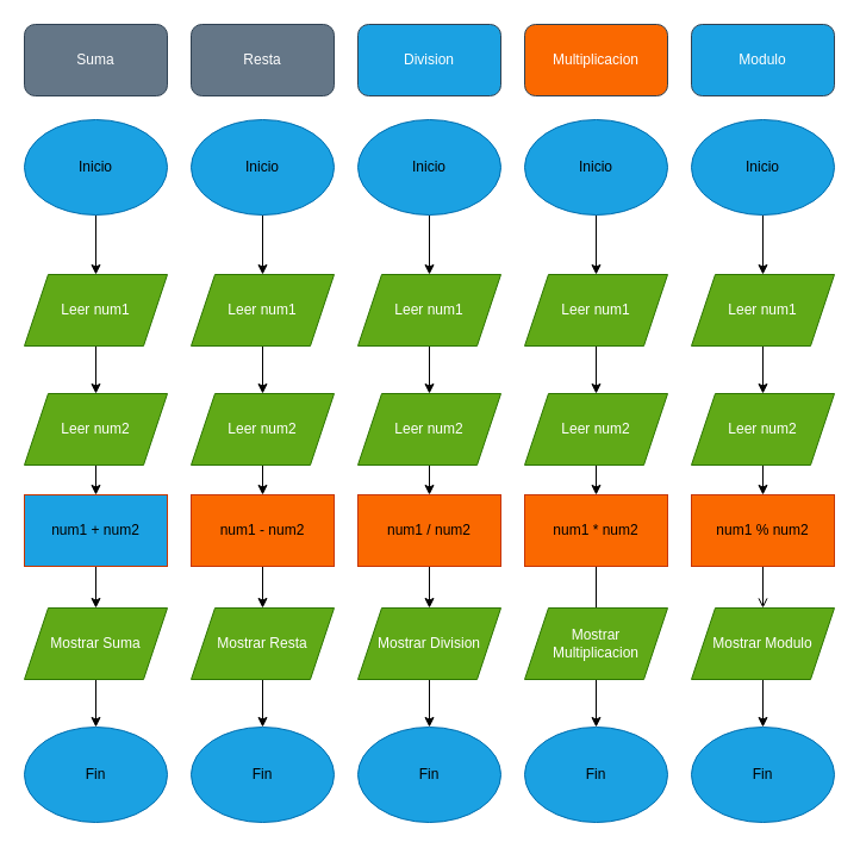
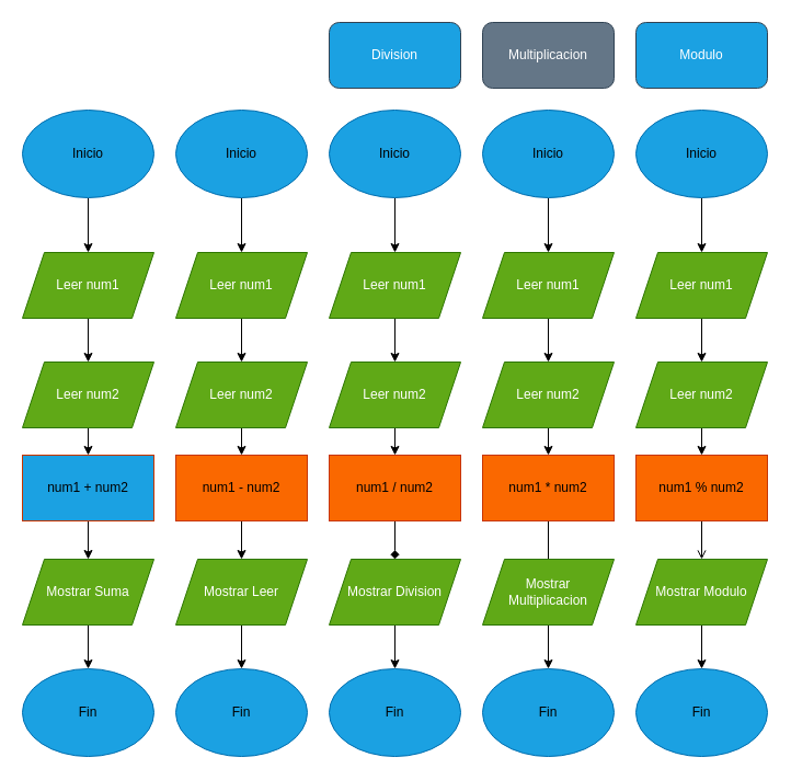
  <mxCell id="0" />
  <mxCell id="1" parent="0" />
  <mxCell id="2" value="" style="edgeStyle=orthogonalEdgeStyle;rounded=0;orthogonalLoop=1;jettySize=auto;html=1;" edge="1" parent="1" source="3" target="5"><mxGeometry relative="1" as="geometry" /></mxCell>
  <mxCell id="3" value="&lt;font color=&quot;#000000&quot;&gt;Inicio&lt;/font&gt;" style="ellipse;whiteSpace=wrap;html=1;fillColor=#1ba1e2;strokeColor=#006EAF;fontColor=#ffffff;" vertex="1" parent="1"><mxGeometry x="20" y="100" width="120" height="80" as="geometry" /></mxCell>
  <mxCell id="4" value="" style="edgeStyle=orthogonalEdgeStyle;rounded=0;orthogonalLoop=1;jettySize=auto;html=1;" edge="1" parent="1" source="5" target="8"><mxGeometry relative="1" as="geometry" /></mxCell>
  <mxCell id="5" value="Leer num1" style="shape=parallelogram;perimeter=parallelogramPerimeter;whiteSpace=wrap;html=1;fixedSize=1;fillColor=#60a917;fontColor=#ffffff;strokeColor=#2D7600;" vertex="1" parent="1"><mxGeometry x="20" y="230" width="120" height="60" as="geometry" /></mxCell>
  <mxCell id="6" value="&lt;span role=&quot;presentation&quot; dir=&quot;ltr&quot; style=&quot;padding: 0px; margin: 0px; color: rgba(0, 0, 0, 0); position: absolute; cursor: text; transform-origin: 0% 0%; font-style: normal; font-variant-ligatures: normal; font-variant-caps: normal; font-weight: 400; letter-spacing: normal; orphans: 2; text-align: start; text-indent: 0px; text-transform: none; widows: 2; word-spacing: 0px; -webkit-text-stroke-width: 0px; background-color: rgb(255, 255, 255); text-decoration-thickness: initial; text-decoration-style: initial; text-decoration-color: initial; left: 162.198px; top: 166.185px; font-size: 27.328px; font-family: sans-serif; transform: scaleX(0.99);&quot;&gt;Desafío &lt;/span&gt;&lt;span role=&quot;presentation&quot; dir=&quot;ltr&quot; style=&quot;padding: 0px; margin: 0px; color: rgba(0, 0, 0, 0); position: absolute; cursor: text; transform-origin: 0% 0%; font-style: normal; font-variant-ligatures: normal; font-variant-caps: normal; font-weight: 400; letter-spacing: normal; orphans: 2; text-align: start; text-indent: 0px; text-transform: none; widows: 2; word-spacing: 0px; -webkit-text-stroke-width: 0px; background-color: rgb(255, 255, 255); text-decoration-thickness: initial; text-decoration-style: initial; text-decoration-color: initial; left: 262.88px; top: 166.185px; font-size: 27.328px; font-family: sans-serif;&quot;&gt;-&lt;/span&gt;&lt;span role=&quot;presentation&quot; dir=&quot;ltr&quot; style=&quot;padding: 0px; margin: 0px; color: rgba(0, 0, 0, 0); position: absolute; cursor: text; transform-origin: 0% 0%; font-style: normal; font-variant-ligatures: normal; font-variant-caps: normal; font-weight: 400; letter-spacing: normal; orphans: 2; text-align: start; text-indent: 0px; text-transform: none; widows: 2; word-spacing: 0px; -webkit-text-stroke-width: 0px; background-color: rgb(255, 255, 255); text-decoration-thickness: initial; text-decoration-style: initial; text-decoration-color: initial; left: 273.517px; top: 166.185px; font-size: 27.328px; font-family: sans-serif;&quot;&gt; &lt;/span&gt;&lt;span role=&quot;presentation&quot; dir=&quot;ltr&quot; style=&quot;padding: 0px; margin: 0px; color: rgba(0, 0, 0, 0); position: absolute; cursor: text; transform-origin: 0% 0%; font-style: normal; font-variant-ligatures: normal; font-variant-caps: normal; font-weight: 400; letter-spacing: normal; orphans: 2; text-align: start; text-indent: 0px; text-transform: none; widows: 2; word-spacing: 0px; -webkit-text-stroke-width: 0px; background-color: rgb(255, 255, 255); text-decoration-thickness: initial; text-decoration-style: initial; text-decoration-color: initial; left: 280.226px; top: 166.185px; font-size: 27.328px; font-family: sans-serif; transform: scaleX(0.995);&quot;&gt;Uso de variables y operadores &lt;/span&gt;&lt;br role=&quot;presentation&quot; style=&quot;padding: 0px; margin: 0px; color: rgba(0, 0, 0, 0); position: absolute; cursor: text; transform-origin: 0% 0%; font-family: Arial; font-size: 16px; font-style: normal; font-variant-ligatures: normal; font-variant-caps: normal; font-weight: 400; letter-spacing: normal; orphans: 2; text-align: start; text-indent: 0px; text-transform: none; widows: 2; word-spacing: 0px; -webkit-text-stroke-width: 0px; background-color: rgb(255, 255, 255); text-decoration-thickness: initial; text-decoration-style: initial; text-decoration-color: initial;&quot;&gt;&lt;span role=&quot;presentation&quot; dir=&quot;ltr&quot; style=&quot;padding: 0px; margin: 0px; color: rgba(0, 0, 0, 0); position: absolute; cursor: text; transform-origin: 0% 0%; font-style: normal; font-variant-ligatures: normal; font-variant-caps: normal; font-weight: 400; letter-spacing: normal; orphans: 2; text-align: start; text-indent: 0px; text-transform: none; widows: 2; word-spacing: 0px; -webkit-text-stroke-width: 0px; background-color: rgb(255, 255, 255); text-decoration-thickness: initial; text-decoration-style: initial; text-decoration-color: initial; left: 336.356px; top: 203.66px; font-size: 27.328px; font-family: sans-serif; transform: scaleX(1.057);&quot;&gt;aritméticos&lt;/span&gt;&lt;br class=&quot;Apple-interchange-newline&quot;&gt;" style="text;whiteSpace=wrap;html=1;" vertex="1" parent="1"><mxGeometry x="500" y="450" width="30" height="50" as="geometry" /></mxCell>
  <mxCell id="7" value="" style="edgeStyle=orthogonalEdgeStyle;rounded=0;orthogonalLoop=1;jettySize=auto;html=1;" edge="1" parent="1" source="8" target="10"><mxGeometry relative="1" as="geometry" /></mxCell>
  <mxCell id="8" value="Leer num2" style="shape=parallelogram;perimeter=parallelogramPerimeter;whiteSpace=wrap;html=1;fixedSize=1;fillColor=#60a917;fontColor=#ffffff;strokeColor=#2D7600;" vertex="1" parent="1"><mxGeometry x="20" y="330" width="120" height="60" as="geometry" /></mxCell>
  <mxCell id="9" value="" style="edgeStyle=orthogonalEdgeStyle;rounded=0;orthogonalLoop=1;jettySize=auto;html=1;" edge="1" parent="1" source="10" target="12"><mxGeometry relative="1" as="geometry" /></mxCell>
  <mxCell id="10" value="num1 + num2" style="rounded=0;whiteSpace=wrap;html=1;fillColor=#1ba1e2;fontColor=#000000;strokeColor=#C73500;" vertex="1" parent="1"><mxGeometry x="20" y="415" width="120" height="60" as="geometry" /></mxCell>
  <mxCell id="11" value="" style="edgeStyle=orthogonalEdgeStyle;rounded=0;orthogonalLoop=1;jettySize=auto;html=1;" edge="1" parent="1" source="12" target="13"><mxGeometry relative="1" as="geometry" /></mxCell>
  <mxCell id="12" value="Mostrar Suma" style="shape=parallelogram;perimeter=parallelogramPerimeter;whiteSpace=wrap;html=1;fixedSize=1;fillColor=#60a917;fontColor=#ffffff;strokeColor=#2D7600;" vertex="1" parent="1"><mxGeometry x="20" y="510" width="120" height="60" as="geometry" /></mxCell>
  <mxCell id="13" value="&lt;font color=&quot;#000000&quot;&gt;Fin&lt;/font&gt;" style="ellipse;whiteSpace=wrap;html=1;fillColor=#1ba1e2;fontColor=#ffffff;strokeColor=#006EAF;" vertex="1" parent="1"><mxGeometry x="20" y="610" width="120" height="80" as="geometry" /></mxCell>
- <mxCell id="14" value="Suma" style="rounded=1;whiteSpace=wrap;html=1;fillColor=#647687;fontColor=#ffffff;strokeColor=#314354;" vertex="1" parent="1"><mxGeometry x="20" y="20" width="120" height="60" as="geometry" /></mxCell>
  <mxCell id="15" value="" style="edgeStyle=orthogonalEdgeStyle;rounded=0;orthogonalLoop=1;jettySize=auto;html=1;" edge="1" parent="1" source="16" target="18"><mxGeometry relative="1" as="geometry" /></mxCell>
  <mxCell id="16" value="&lt;font color=&quot;#000000&quot;&gt;Inicio&lt;/font&gt;" style="ellipse;whiteSpace=wrap;html=1;fillColor=#1ba1e2;fontColor=#ffffff;strokeColor=#006EAF;" vertex="1" parent="1"><mxGeometry x="160" y="100" width="120" height="80" as="geometry" /></mxCell>
  <mxCell id="17" value="" style="edgeStyle=orthogonalEdgeStyle;rounded=0;orthogonalLoop=1;jettySize=auto;html=1;" edge="1" parent="1" source="18" target="20"><mxGeometry relative="1" as="geometry" /></mxCell>
  <mxCell id="18" value="Leer num1" style="shape=parallelogram;perimeter=parallelogramPerimeter;whiteSpace=wrap;html=1;fixedSize=1;fillColor=#60a917;fontColor=#ffffff;strokeColor=#2D7600;" vertex="1" parent="1"><mxGeometry x="160" y="230" width="120" height="60" as="geometry" /></mxCell>
  <mxCell id="19" value="" style="edgeStyle=orthogonalEdgeStyle;rounded=0;orthogonalLoop=1;jettySize=auto;html=1;" edge="1" parent="1" source="20" target="22"><mxGeometry relative="1" as="geometry" /></mxCell>
  <mxCell id="20" value="Leer num2" style="shape=parallelogram;perimeter=parallelogramPerimeter;whiteSpace=wrap;html=1;fixedSize=1;fillColor=#60a917;fontColor=#ffffff;strokeColor=#2D7600;" vertex="1" parent="1"><mxGeometry x="160" y="330" width="120" height="60" as="geometry" /></mxCell>
  <mxCell id="21" value="" style="edgeStyle=orthogonalEdgeStyle;rounded=0;orthogonalLoop=1;jettySize=auto;html=1;" edge="1" parent="1" source="22" target="24"><mxGeometry relative="1" as="geometry" /></mxCell>
  <mxCell id="22" value="num1 - num2" style="rounded=0;whiteSpace=wrap;html=1;fillColor=#fa6800;fontColor=#000000;strokeColor=#C73500;" vertex="1" parent="1"><mxGeometry x="160" y="415" width="120" height="60" as="geometry" /></mxCell>
  <mxCell id="23" value="" style="edgeStyle=orthogonalEdgeStyle;rounded=0;orthogonalLoop=1;jettySize=auto;html=1;" edge="1" parent="1" source="24" target="25"><mxGeometry relative="1" as="geometry" /></mxCell>
- <mxCell id="24" value="Mostrar Resta" style="shape=parallelogram;perimeter=parallelogramPerimeter;whiteSpace=wrap;html=1;fixedSize=1;fillColor=#60a917;fontColor=#ffffff;strokeColor=#2D7600;" vertex="1" parent="1"><mxGeometry x="160" y="510" width="120" height="60" as="geometry" /></mxCell>
+ <mxCell id="24" value="Mostrar Leer" style="shape=parallelogram;perimeter=parallelogramPerimeter;whiteSpace=wrap;html=1;fixedSize=1;fillColor=#60a917;fontColor=#ffffff;strokeColor=#2D7600;" vertex="1" parent="1"><mxGeometry x="160" y="510" width="120" height="60" as="geometry" /></mxCell>
  <mxCell id="25" value="&lt;font color=&quot;#000000&quot;&gt;Fin&lt;/font&gt;" style="ellipse;whiteSpace=wrap;html=1;fillColor=#1ba1e2;fontColor=#ffffff;strokeColor=#006EAF;" vertex="1" parent="1"><mxGeometry x="160" y="610" width="120" height="80" as="geometry" /></mxCell>
- <mxCell id="26" value="Resta" style="rounded=1;whiteSpace=wrap;html=1;fillColor=#647687;fontColor=#ffffff;strokeColor=#314354;" vertex="1" parent="1"><mxGeometry x="160" y="20" width="120" height="60" as="geometry" /></mxCell>
  <mxCell id="27" value="" style="edgeStyle=orthogonalEdgeStyle;rounded=0;orthogonalLoop=1;jettySize=auto;html=1;" edge="1" parent="1" source="28" target="30"><mxGeometry relative="1" as="geometry" /></mxCell>
  <mxCell id="28" value="&lt;p style=&quot;line-height: 120%;&quot;&gt;&lt;font color=&quot;#000000&quot;&gt;Inicio&lt;/font&gt;&lt;/p&gt;" style="ellipse;whiteSpace=wrap;html=1;fillColor=#1ba1e2;fontColor=#ffffff;strokeColor=#006EAF;" vertex="1" parent="1"><mxGeometry x="300" y="100" width="120" height="80" as="geometry" /></mxCell>
  <mxCell id="29" value="" style="edgeStyle=orthogonalEdgeStyle;rounded=0;orthogonalLoop=1;jettySize=auto;html=1;" edge="1" parent="1" source="30" target="32"><mxGeometry relative="1" as="geometry" /></mxCell>
  <mxCell id="30" value="Leer num1" style="shape=parallelogram;perimeter=parallelogramPerimeter;whiteSpace=wrap;html=1;fixedSize=1;fillColor=#60a917;fontColor=#ffffff;strokeColor=#2D7600;" vertex="1" parent="1"><mxGeometry x="300" y="230" width="120" height="60" as="geometry" /></mxCell>
  <mxCell id="31" value="" style="edgeStyle=orthogonalEdgeStyle;rounded=0;orthogonalLoop=1;jettySize=auto;html=1;" edge="1" parent="1" source="32" target="34"><mxGeometry relative="1" as="geometry" /></mxCell>
  <mxCell id="32" value="Leer num2" style="shape=parallelogram;perimeter=parallelogramPerimeter;whiteSpace=wrap;html=1;fixedSize=1;fillColor=#60a917;fontColor=#ffffff;strokeColor=#2D7600;" vertex="1" parent="1"><mxGeometry x="300" y="330" width="120" height="60" as="geometry" /></mxCell>
- <mxCell id="33" value="" style="edgeStyle=orthogonalEdgeStyle;rounded=0;orthogonalLoop=1;jettySize=auto;html=1;" edge="1" parent="1" source="34" target="36"><mxGeometry relative="1" as="geometry" /></mxCell>
+ <mxCell id="33" value="" style="edgeStyle=orthogonalEdgeStyle;rounded=0;orthogonalLoop=1;jettySize=auto;html=1;endArrow=diamond;" edge="1" parent="1" source="34" target="36"><mxGeometry relative="1" as="geometry" /></mxCell>
  <mxCell id="34" value="num1 / num2" style="rounded=0;whiteSpace=wrap;html=1;fillColor=#fa6800;fontColor=#000000;strokeColor=#C73500;" vertex="1" parent="1"><mxGeometry x="300" y="415" width="120" height="60" as="geometry" /></mxCell>
  <mxCell id="35" value="" style="edgeStyle=orthogonalEdgeStyle;rounded=0;orthogonalLoop=1;jettySize=auto;html=1;" edge="1" parent="1" source="36" target="37"><mxGeometry relative="1" as="geometry" /></mxCell>
  <mxCell id="36" value="Mostrar Division" style="shape=parallelogram;perimeter=parallelogramPerimeter;whiteSpace=wrap;html=1;fixedSize=1;fillColor=#60a917;fontColor=#ffffff;strokeColor=#2D7600;" vertex="1" parent="1"><mxGeometry x="300" y="510" width="120" height="60" as="geometry" /></mxCell>
  <mxCell id="37" value="&lt;font color=&quot;#000000&quot;&gt;Fin&lt;/font&gt;" style="ellipse;whiteSpace=wrap;html=1;fillColor=#1ba1e2;fontColor=#ffffff;strokeColor=#006EAF;" vertex="1" parent="1"><mxGeometry x="300" y="610" width="120" height="80" as="geometry" /></mxCell>
  <mxCell id="38" value="Division" style="rounded=1;whiteSpace=wrap;html=1;fillColor=#1ba1e2;fontColor=#ffffff;strokeColor=#314354;" vertex="1" parent="1"><mxGeometry x="300" y="20" width="120" height="60" as="geometry" /></mxCell>
  <mxCell id="39" value="" style="edgeStyle=orthogonalEdgeStyle;rounded=0;orthogonalLoop=1;jettySize=auto;html=1;" edge="1" parent="1" source="40" target="42"><mxGeometry relative="1" as="geometry" /></mxCell>
  <mxCell id="40" value="&lt;font color=&quot;#000000&quot;&gt;Inicio&lt;/font&gt;" style="ellipse;whiteSpace=wrap;html=1;fillColor=#1ba1e2;fontColor=#ffffff;strokeColor=#006EAF;" vertex="1" parent="1"><mxGeometry x="440" y="100" width="120" height="80" as="geometry" /></mxCell>
  <mxCell id="41" value="" style="edgeStyle=orthogonalEdgeStyle;rounded=0;orthogonalLoop=1;jettySize=auto;html=1;" edge="1" parent="1" source="42" target="44"><mxGeometry relative="1" as="geometry" /></mxCell>
  <mxCell id="42" value="Leer num1" style="shape=parallelogram;perimeter=parallelogramPerimeter;whiteSpace=wrap;html=1;fixedSize=1;fillColor=#60a917;fontColor=#ffffff;strokeColor=#2D7600;" vertex="1" parent="1"><mxGeometry x="440" y="230" width="120" height="60" as="geometry" /></mxCell>
  <mxCell id="43" value="" style="edgeStyle=orthogonalEdgeStyle;rounded=0;orthogonalLoop=1;jettySize=auto;html=1;" edge="1" parent="1" source="44" target="46"><mxGeometry relative="1" as="geometry" /></mxCell>
  <mxCell id="44" value="Leer num2" style="shape=parallelogram;perimeter=parallelogramPerimeter;whiteSpace=wrap;html=1;fixedSize=1;fillColor=#60a917;fontColor=#ffffff;strokeColor=#2D7600;" vertex="1" parent="1"><mxGeometry x="440" y="330" width="120" height="60" as="geometry" /></mxCell>
  <mxCell id="45" value="" style="edgeStyle=orthogonalEdgeStyle;rounded=0;orthogonalLoop=1;jettySize=auto;html=1;endArrow=none;" edge="1" parent="1" source="46" target="48"><mxGeometry relative="1" as="geometry" /></mxCell>
  <mxCell id="46" value="num1 * num2" style="rounded=0;whiteSpace=wrap;html=1;fillColor=#fa6800;fontColor=#000000;strokeColor=#C73500;" vertex="1" parent="1"><mxGeometry x="440" y="415" width="120" height="60" as="geometry" /></mxCell>
  <mxCell id="47" value="" style="edgeStyle=orthogonalEdgeStyle;rounded=0;orthogonalLoop=1;jettySize=auto;html=1;" edge="1" parent="1" source="48" target="49"><mxGeometry relative="1" as="geometry" /></mxCell>
  <mxCell id="48" value="Mostrar &lt;br&gt;Multiplicacion" style="shape=parallelogram;perimeter=parallelogramPerimeter;whiteSpace=wrap;html=1;fixedSize=1;fillColor=#60a917;fontColor=#ffffff;strokeColor=#2D7600;" vertex="1" parent="1"><mxGeometry x="440" y="510" width="120" height="60" as="geometry" /></mxCell>
  <mxCell id="49" value="&lt;font color=&quot;#000000&quot;&gt;Fin&lt;/font&gt;" style="ellipse;whiteSpace=wrap;html=1;fillColor=#1ba1e2;fontColor=#ffffff;strokeColor=#006EAF;" vertex="1" parent="1"><mxGeometry x="440" y="610" width="120" height="80" as="geometry" /></mxCell>
- <mxCell id="50" value="Multiplicacion" style="rounded=1;whiteSpace=wrap;html=1;fillColor=#fa6800;fontColor=#ffffff;strokeColor=#314354;" vertex="1" parent="1"><mxGeometry x="440" y="20" width="120" height="60" as="geometry" /></mxCell>
+ <mxCell id="50" value="Multiplicacion" style="rounded=1;whiteSpace=wrap;html=1;fillColor=#647687;fontColor=#ffffff;strokeColor=#314354;" vertex="1" parent="1"><mxGeometry x="440" y="20" width="120" height="60" as="geometry" /></mxCell>
  <mxCell id="51" value="" style="edgeStyle=orthogonalEdgeStyle;rounded=0;orthogonalLoop=1;jettySize=auto;html=1;" edge="1" parent="1" source="52" target="54"><mxGeometry relative="1" as="geometry" /></mxCell>
  <mxCell id="52" value="&lt;font color=&quot;#000000&quot;&gt;Inicio&lt;/font&gt;" style="ellipse;whiteSpace=wrap;html=1;fillColor=#1ba1e2;fontColor=#ffffff;strokeColor=#006EAF;" vertex="1" parent="1"><mxGeometry x="580" y="100" width="120" height="80" as="geometry" /></mxCell>
  <mxCell id="53" value="" style="edgeStyle=orthogonalEdgeStyle;rounded=0;orthogonalLoop=1;jettySize=auto;html=1;" edge="1" parent="1" source="54" target="56"><mxGeometry relative="1" as="geometry" /></mxCell>
  <mxCell id="54" value="Leer num1" style="shape=parallelogram;perimeter=parallelogramPerimeter;whiteSpace=wrap;html=1;fixedSize=1;fillColor=#60a917;fontColor=#ffffff;strokeColor=#2D7600;" vertex="1" parent="1"><mxGeometry x="580" y="230" width="120" height="60" as="geometry" /></mxCell>
  <mxCell id="55" value="" style="edgeStyle=orthogonalEdgeStyle;rounded=0;orthogonalLoop=1;jettySize=auto;html=1;" edge="1" parent="1" source="56" target="58"><mxGeometry relative="1" as="geometry" /></mxCell>
  <mxCell id="56" value="Leer num2" style="shape=parallelogram;perimeter=parallelogramPerimeter;whiteSpace=wrap;html=1;fixedSize=1;fillColor=#60a917;fontColor=#ffffff;strokeColor=#2D7600;" vertex="1" parent="1"><mxGeometry x="580" y="330" width="120" height="60" as="geometry" /></mxCell>
  <mxCell id="57" value="" style="edgeStyle=orthogonalEdgeStyle;rounded=0;orthogonalLoop=1;jettySize=auto;html=1;endArrow=open;" edge="1" parent="1" source="58" target="60"><mxGeometry relative="1" as="geometry" /></mxCell>
  <mxCell id="58" value="num1 % num2" style="rounded=0;whiteSpace=wrap;html=1;fillColor=#fa6800;fontColor=#000000;strokeColor=#C73500;" vertex="1" parent="1"><mxGeometry x="580" y="415" width="120" height="60" as="geometry" /></mxCell>
  <mxCell id="59" value="" style="edgeStyle=orthogonalEdgeStyle;rounded=0;orthogonalLoop=1;jettySize=auto;html=1;" edge="1" parent="1" source="60" target="61"><mxGeometry relative="1" as="geometry" /></mxCell>
  <mxCell id="60" value="Mostrar Modulo" style="shape=parallelogram;perimeter=parallelogramPerimeter;whiteSpace=wrap;html=1;fixedSize=1;fillColor=#60a917;fontColor=#ffffff;strokeColor=#2D7600;" vertex="1" parent="1"><mxGeometry x="580" y="510" width="120" height="60" as="geometry" /></mxCell>
  <mxCell id="61" value="&lt;font color=&quot;#000000&quot;&gt;Fin&lt;/font&gt;" style="ellipse;whiteSpace=wrap;html=1;fillColor=#1ba1e2;fontColor=#ffffff;strokeColor=#006EAF;" vertex="1" parent="1"><mxGeometry x="580" y="610" width="120" height="80" as="geometry" /></mxCell>
  <mxCell id="62" value="Modulo" style="rounded=1;whiteSpace=wrap;html=1;fillColor=#1ba1e2;fontColor=#ffffff;strokeColor=#314354;" vertex="1" parent="1"><mxGeometry x="580" y="20" width="120" height="60" as="geometry" /></mxCell>
